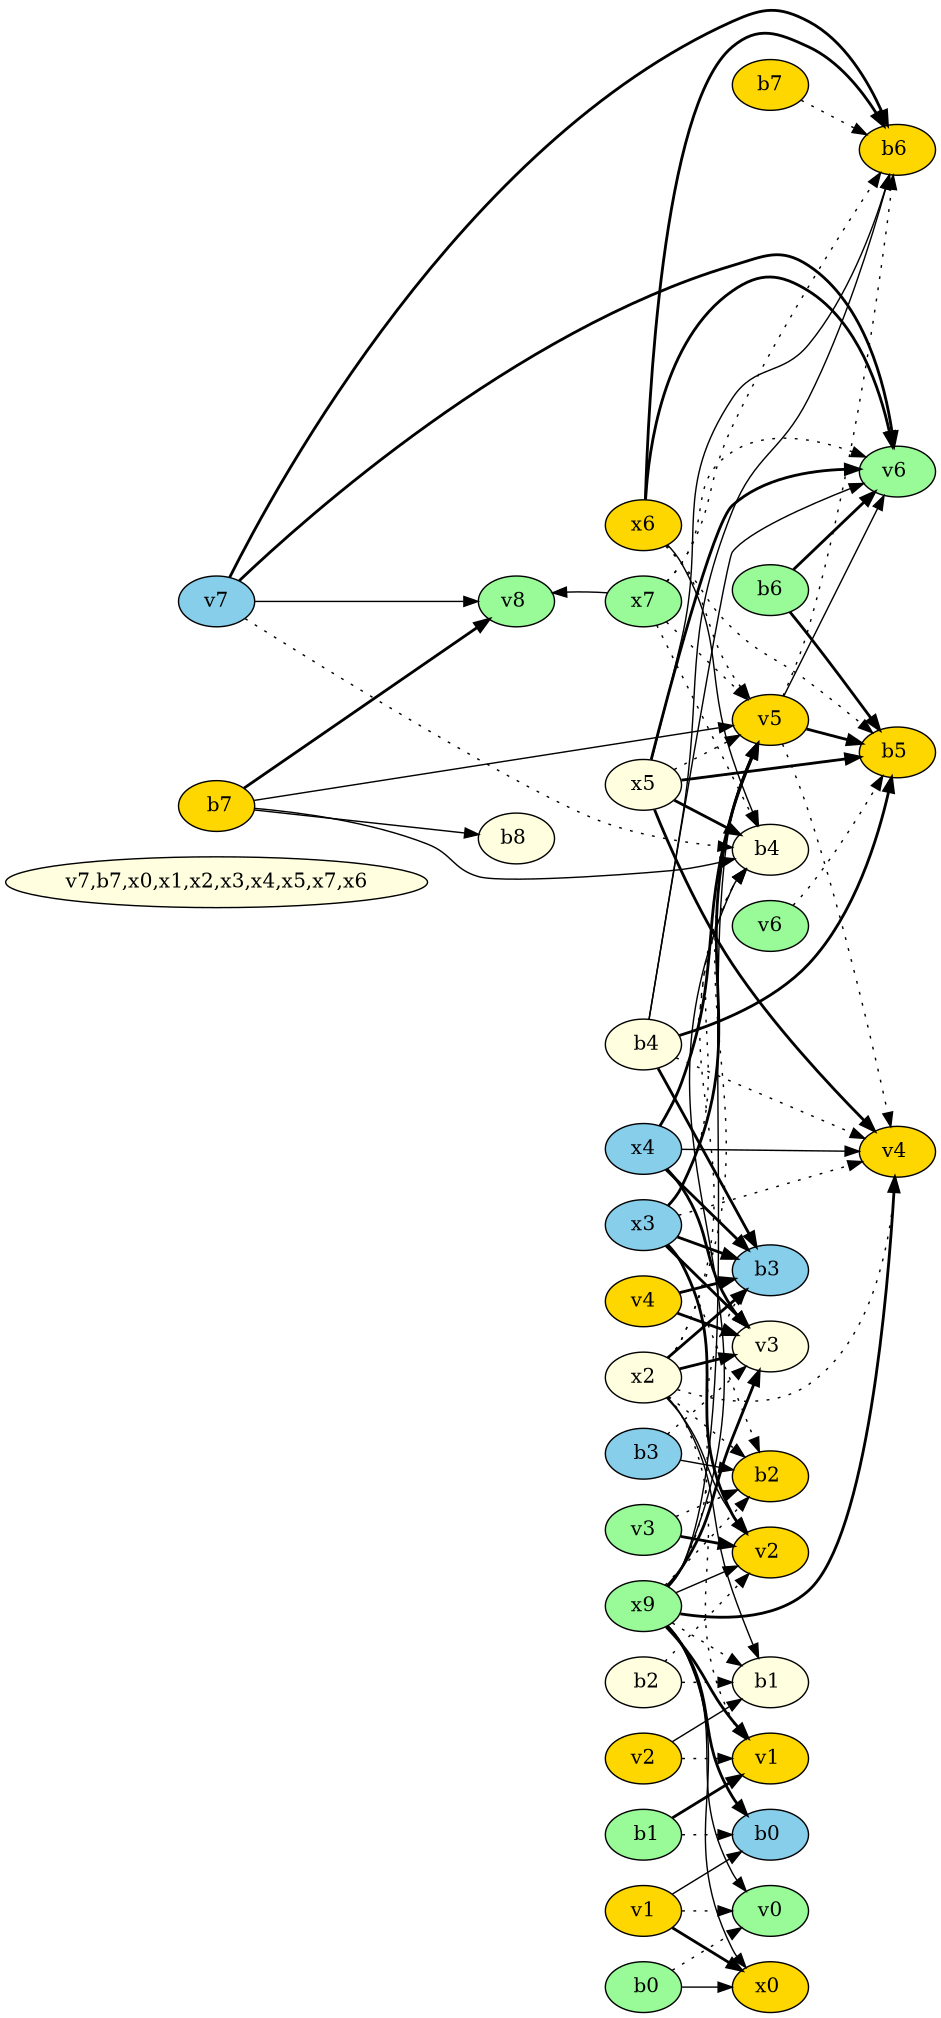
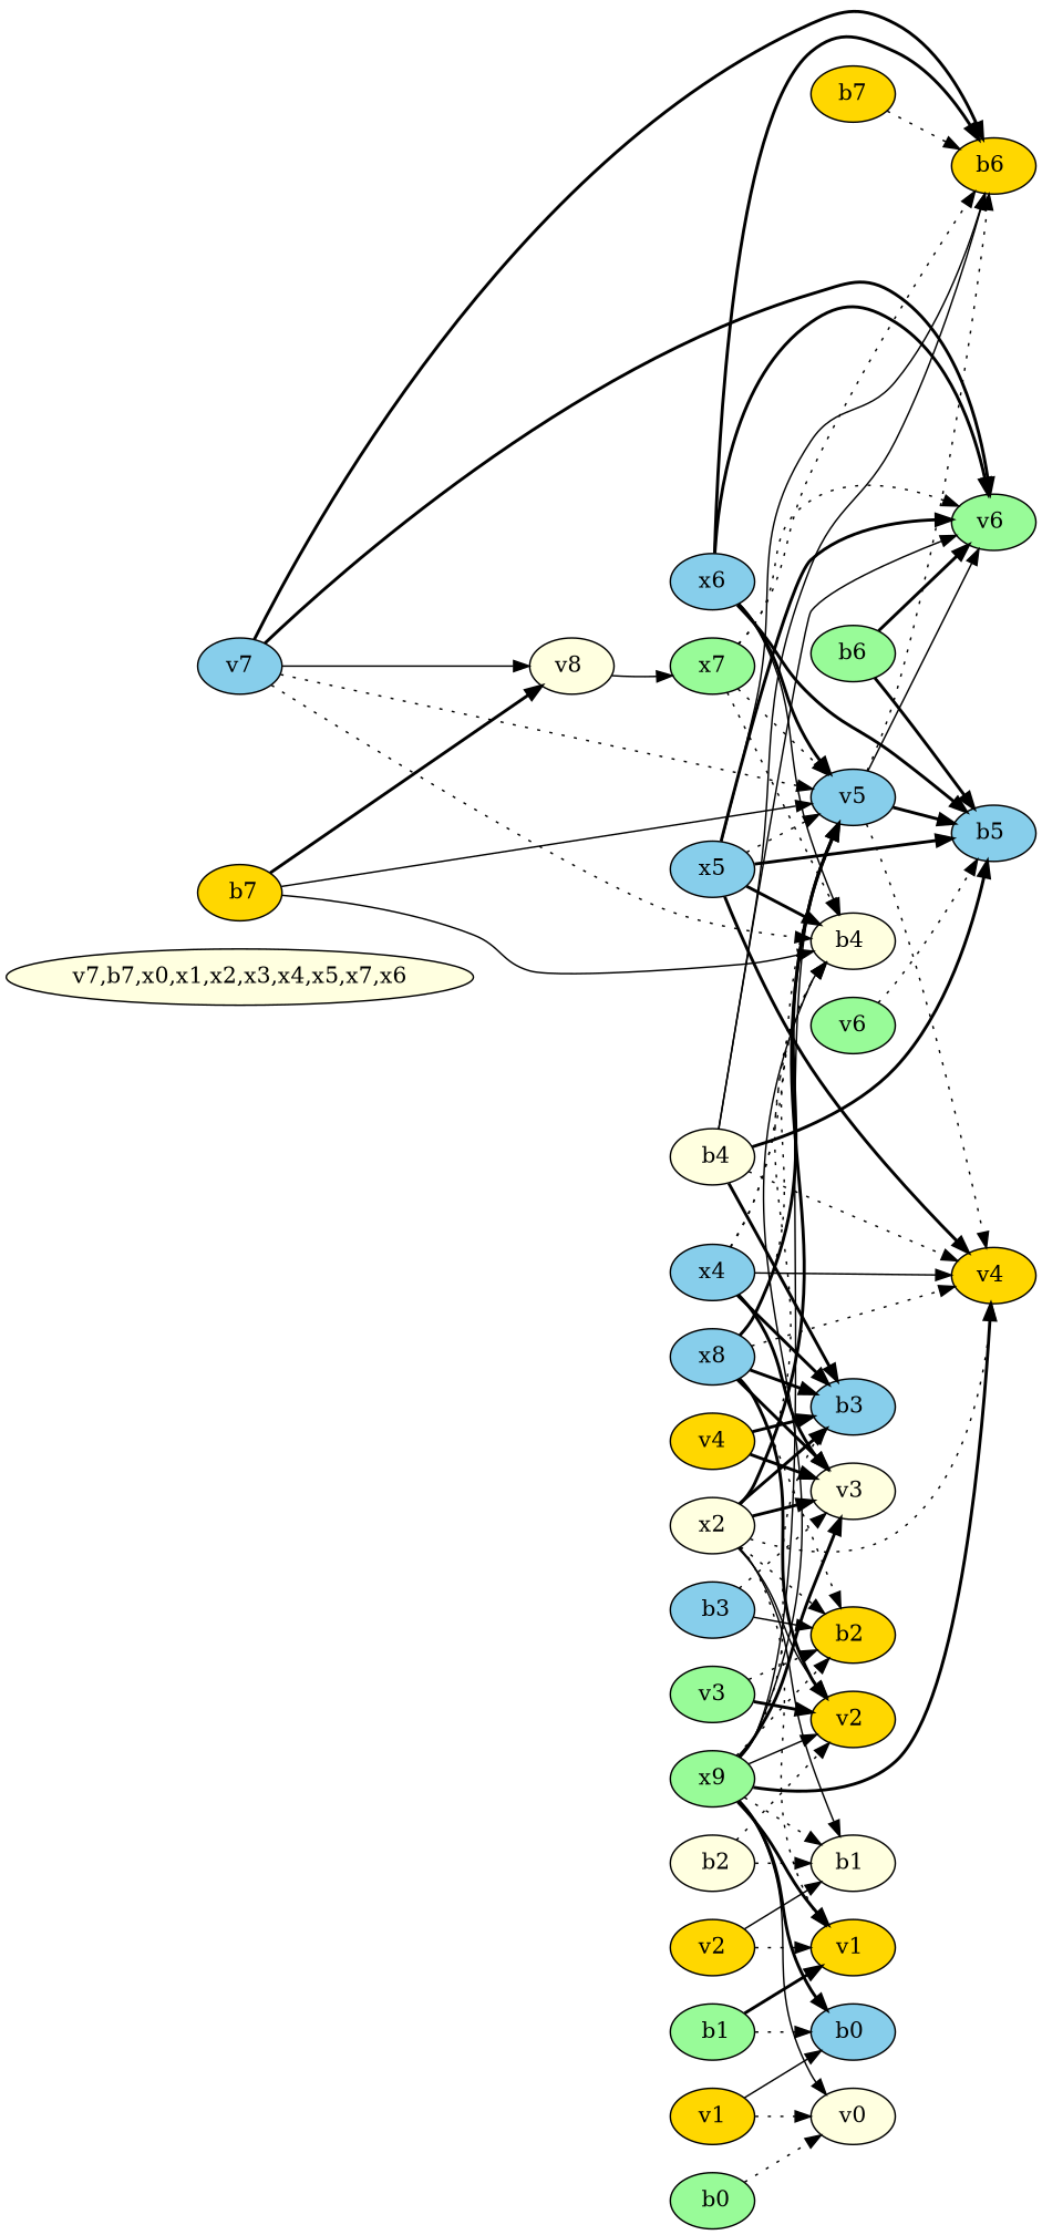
  digraph {
    rankdir=LR
    node [fillcolor=gold style=filled]
    edge [style=dotted]
    n1 [fillcolor=lightyellow height=0.5 label="v7,b7,x0,x1,x2,x3,x4,x5,x7,x6" width=3.5021]
-   n2 [height=0.5 label=v5 width=0.75]
+   n2 [fillcolor=skyblue height=0.5 label=v5 width=0.75]
    n3 [height=0.5 label="v4 " width=0.75]
    n4 [height=0.5 label="b6 " width=0.75]
    n5 [fillcolor=palegreen height=0.5 label="v6 " width=0.75]
-   n6 [height=0.5 label="b5 " width=0.75]
+   n6 [fillcolor=skyblue height=0.5 label="b5 " width=0.75]
    n7 [height=0.5 label=" b7" width=0.75]
    n8 [fillcolor=lightyellow height=0.5 label="b4 " width=0.75]
-   n9 [fillcolor=palegreen height=0.5 label="v8 " width=0.75]
-   n10 [fillcolor=lightyellow height=0.5 label="b8 " width=0.75]
+   n9 [fillcolor=lightyellow height=0.5 label="v8 " width=0.75]
    n11 [fillcolor=skyblue height=0.5 label=v7 width=0.75]
    n12 [fillcolor=palegreen height=0.5 label=x9 width=0.75]
    n13 [fillcolor=skyblue height=0.5 label="b3 " width=0.75]
    n14 [fillcolor=lightyellow height=0.5 label="v3 " width=0.75]
    n15 [height=0.5 label="b2 " width=0.75]
    n16 [height=0.5 label="v2 " width=0.75]
    n17 [fillcolor=lightyellow height=0.5 label="b1 " width=0.75]
    n18 [height=0.5 label="v1 " width=0.75]
    n19 [fillcolor=skyblue height=0.5 label="b0 " width=0.75]
-   n20 [fillcolor=palegreen height=0.5 label=v0 width=0.75]
-   n21 [height=0.5 label="x0 " width=0.75]
+   n20 [fillcolor=lightyellow height=0.5 label=v0 width=0.75]
    n22 [fillcolor=lightyellow height=0.5 label=x2 width=0.75]
-   n23 [fillcolor=skyblue height=0.5 label=x3 width=0.75]
+   n23 [fillcolor=skyblue height=0.5 label=x8 width=0.75]
    n24 [fillcolor=skyblue height=0.5 label=x4 width=0.75]
-   n25 [fillcolor=lightyellow height=0.5 label=x5 width=0.75]
-   n26 [height=0.5 label=x6 width=0.75]
+   n25 [fillcolor=skyblue height=0.5 label=x5 width=0.75]
+   n26 [fillcolor=skyblue height=0.5 label=x6 width=0.75]
    n27 [fillcolor=palegreen height=0.5 label=x7 width=0.75]
    n28 [fillcolor=lightyellow height=0.5 label=" b4" width=0.75]
    n29 [height=0.5 label=v4 width=0.75]
    n30 [fillcolor=skyblue height=0.5 label=" b3" width=0.75]
    n31 [fillcolor=palegreen height=0.5 label=v3 width=0.75]
    n32 [fillcolor=lightyellow height=0.5 label=" b2" width=0.75]
    n33 [height=0.5 label=v2 width=0.75]
    n34 [fillcolor=palegreen height=0.5 label=" b1" width=0.75]
    n35 [height=0.5 label=v1 width=0.75]
    n36 [fillcolor=palegreen height=0.5 label=" b0" width=0.75]
    n37 [height=0.5 label=b7 width=0.75]
    n38 [fillcolor=palegreen height=0.5 label=b6 width=0.75]
    n39 [fillcolor=palegreen height=0.5 label=v6 width=0.75]
    n2 -> n3
    n2 -> n4
    n2 -> n5 [style=solid]
    n2 -> n6 [style=bold]
    n7 -> n2 [style=solid]
    n7 -> n8 [style=solid]
    n7 -> n9 [style=bold]
-   n7 -> n10 [style=solid]
+   n11 -> n2
    n11 -> n4 [style=bold]
    n11 -> n5 [style=bold]
    n11 -> n8
    n11 -> n9 [style=solid]
    n12 -> n2 [style=solid]
    n12 -> n3 [style=bold]
    n12 -> n8 [style=solid]
    n12 -> n13
    n12 -> n14 [style=bold]
    n12 -> n15
    n12 -> n16 [style=solid]
    n12 -> n17
    n12 -> n18 [style=bold]
    n12 -> n19 [style=bold]
    n12 -> n20 [style=solid]
-   n12 -> n21 [style=solid]
-   n22 -> n2
+   n22 -> n2 [style=bold]
    n22 -> n3
    n22 -> n8
    n22 -> n13 [style=bold]
    n22 -> n14 [style=bold]
    n22 -> n15
    n22 -> n16 [style=solid]
    n22 -> n17 [style=solid]
    n22 -> n18
    n23 -> n2 [style=bold]
    n23 -> n3
    n23 -> n8
    n23 -> n13 [style=bold]
    n23 -> n14 [style=bold]
    n23 -> n15
    n23 -> n16 [style=bold]
-   n24 -> n2 [style=bold]
+   n24 -> n2
    n24 -> n3 [style=solid]
    n24 -> n8
    n24 -> n13 [style=bold]
    n24 -> n14 [style=bold]
    n25 -> n2
    n25 -> n3 [style=bold]
    n25 -> n4 [style=solid]
    n25 -> n5 [style=bold]
    n25 -> n6 [style=bold]
    n25 -> n8 [style=bold]
-   n26 -> n2
+   n26 -> n2 [style=bold]
    n26 -> n4 [style=bold]
    n26 -> n5 [style=bold]
-   n26 -> n6
+   n26 -> n6 [style=bold]
    n26 -> n8 [style=solid]
    n27 -> n2
    n27 -> n4
    n27 -> n5
    n27 -> n8
-   n27 -> n9 [style=solid]
+   n9 -> n27 [style=solid]
    n28 -> n3
    n28 -> n4 [style=solid]
    n28 -> n5 [style=solid]
    n28 -> n6 [style=bold]
    n28 -> n13 [style=bold]
    n29 -> n13 [style=bold]
    n29 -> n14 [style=bold]
    n30 -> n14
    n30 -> n15 [style=solid]
    n31 -> n15
    n31 -> n16 [style=bold]
    n32 -> n16
    n32 -> n17
    n33 -> n17 [style=solid]
    n33 -> n18
    n34 -> n18 [style=bold]
    n34 -> n19
    n35 -> n19 [style=solid]
    n35 -> n20
-   n35 -> n21 [style=bold]
    n36 -> n20
-   n36 -> n21 [style=solid]
    n37 -> n4
    n38 -> n5 [style=bold]
    n38 -> n6 [style=bold]
    n39 -> n6
  }
